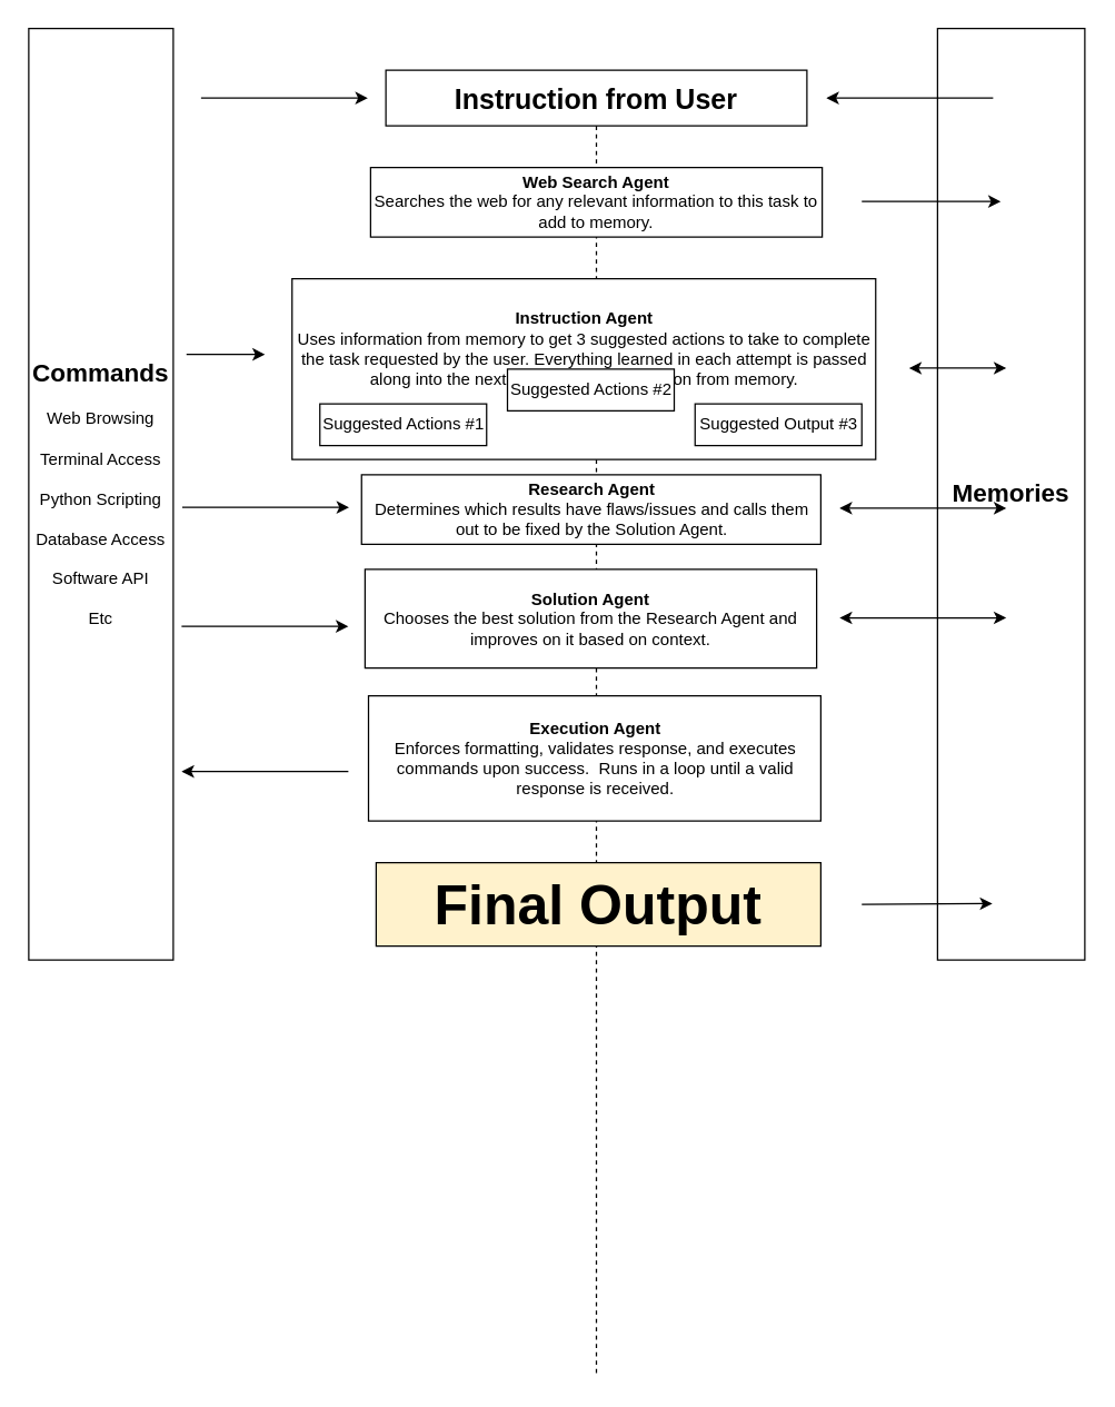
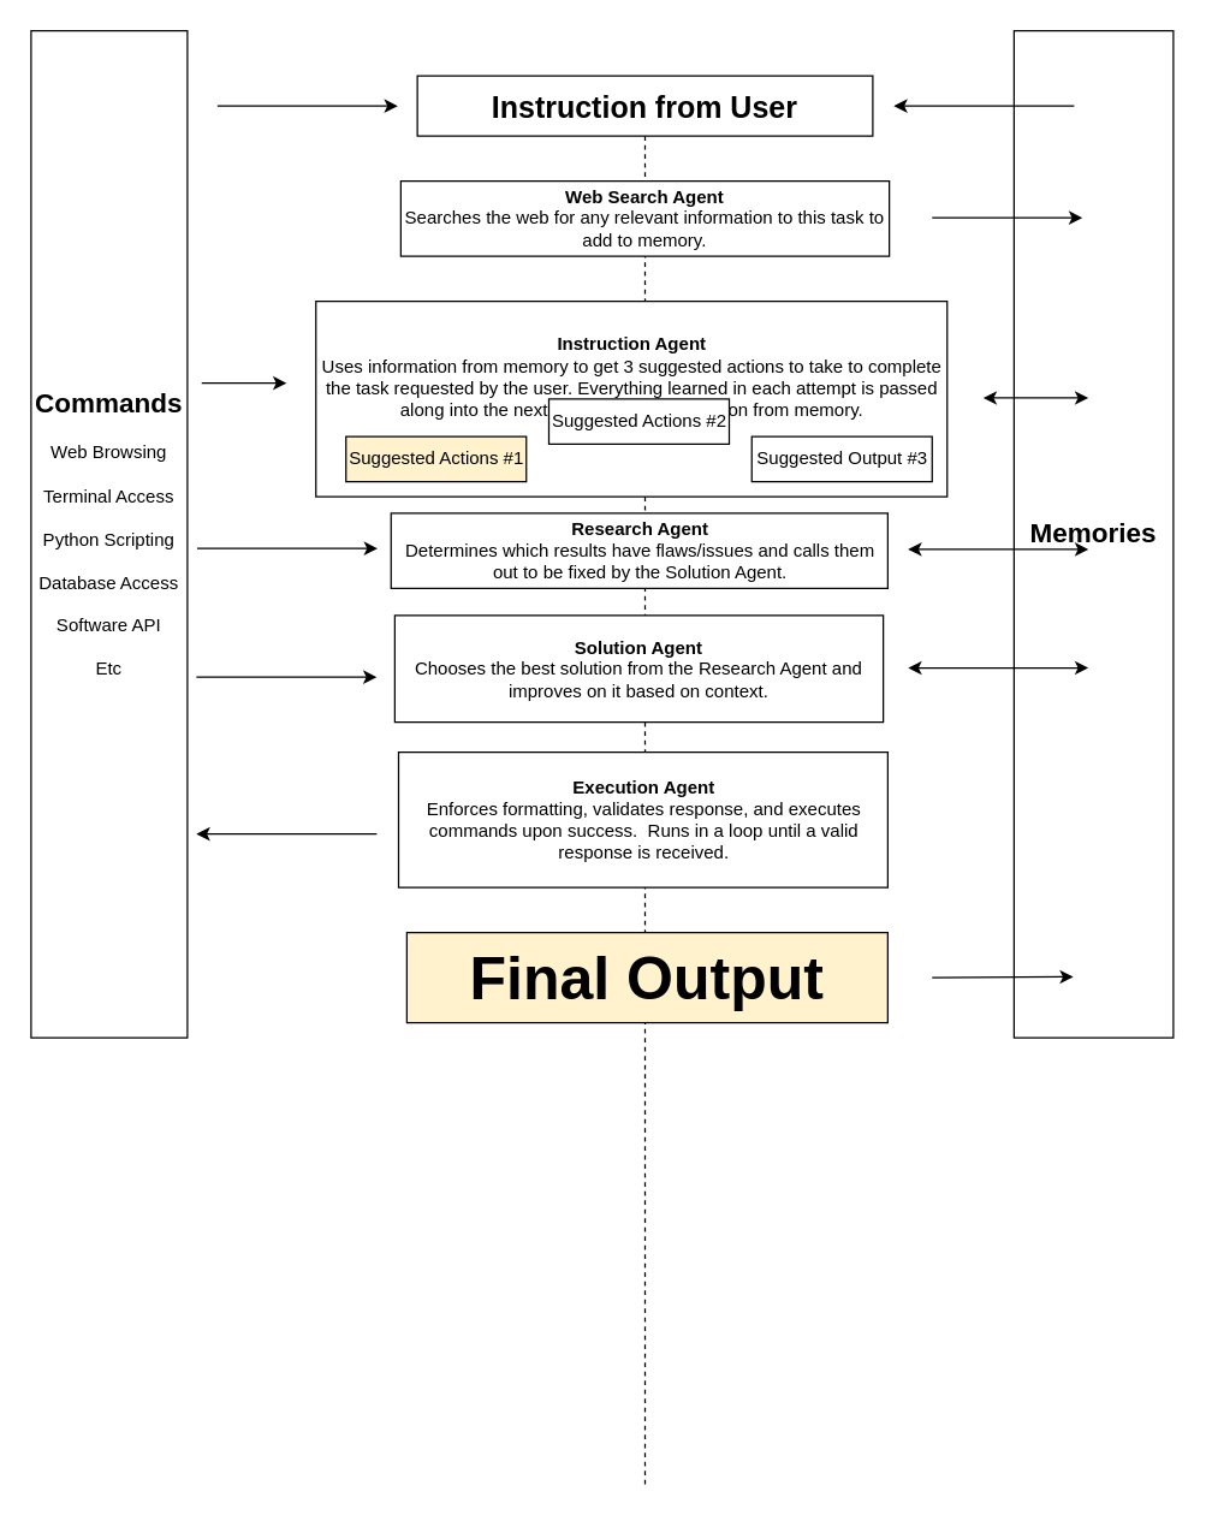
  <mxCell id="0" />
  <mxCell id="1" parent="0" />
  <mxCell id="2" value="Instruction from User" style="shape=umlLifeline;perimeter=lifelinePerimeter;whiteSpace=wrap;html=1;container=0;dropTarget=0;collapsible=0;recursiveResize=0;outlineConnect=0;portConstraint=eastwest;newEdgeStyle={&quot;edgeStyle&quot;:&quot;elbowEdgeStyle&quot;,&quot;elbow&quot;:&quot;vertical&quot;,&quot;curved&quot;:0,&quot;rounded&quot;:0};fontStyle=1;fontSize=20;" parent="1" vertex="1"><mxGeometry x="277" y="50" width="303" height="940" as="geometry" /></mxCell>
  <mxCell id="3" value="&lt;b&gt;Instruction Agent&lt;/b&gt;&lt;br&gt;Uses information from memory to get 3 suggested actions to take to complete the task requested by the user. Everything learned in each attempt is passed along into the next through context injection from memory.&lt;br&gt;&lt;br&gt;&lt;br&gt;" style="rounded=0;whiteSpace=wrap;html=1;" parent="1" vertex="1"><mxGeometry x="209.5" y="200" width="420" height="130" as="geometry" /></mxCell>
- <mxCell id="4" value="Suggested Actions #1" style="rounded=0;whiteSpace=wrap;html=1;" parent="1" vertex="1"><mxGeometry x="229.5" y="290" width="120" height="30" as="geometry" /></mxCell>
+ <mxCell id="4" value="Suggested Actions #1" style="rounded=0;whiteSpace=wrap;html=1;fillColor=#fff2cc;" parent="1" vertex="1"><mxGeometry x="229.5" y="290" width="120" height="30" as="geometry" /></mxCell>
  <mxCell id="5" value="Suggested Actions #2" style="rounded=0;whiteSpace=wrap;html=1;" parent="1" vertex="1"><mxGeometry x="364.5" y="265" width="120" height="30" as="geometry" /></mxCell>
  <mxCell id="6" value="Suggested Output #3" style="rounded=0;whiteSpace=wrap;html=1;" parent="1" vertex="1"><mxGeometry x="499.5" y="290" width="120" height="30" as="geometry" /></mxCell>
  <mxCell id="7" value="&lt;b&gt;Execution Agent&lt;/b&gt;&lt;br&gt;Enforces formatting, validates response, and executes commands upon success.&amp;nbsp; Runs in a loop until a valid response is received." style="rounded=0;whiteSpace=wrap;html=1;" parent="1" vertex="1"><mxGeometry x="264.5" y="500" width="325.5" height="90" as="geometry" /></mxCell>
  <mxCell id="8" value="&lt;b&gt;Research Agent&lt;/b&gt;&lt;br&gt;Determines which results have flaws/issues and calls them out to be fixed by the Solution Agent." style="rounded=0;whiteSpace=wrap;html=1;" parent="1" vertex="1"><mxGeometry x="259.5" y="341" width="330.5" height="50" as="geometry" /></mxCell>
  <mxCell id="9" value="&lt;b&gt;Solution Agent&lt;/b&gt;&lt;br&gt;Chooses the best solution from the Research Agent and improves on it based on context." style="rounded=0;whiteSpace=wrap;html=1;" parent="1" vertex="1"><mxGeometry x="262" y="409" width="325" height="71" as="geometry" /></mxCell>
  <mxCell id="10" value="Final Output" style="rounded=0;whiteSpace=wrap;html=1;fontStyle=1;fontSize=40;fillColor=#fff2cc;" parent="1" vertex="1"><mxGeometry x="270" y="620" width="320" height="60" as="geometry" /></mxCell>
  <mxCell id="11" value="&lt;b&gt;&lt;font style=&quot;font-size: 18px;&quot;&gt;Commands&lt;/font&gt;&lt;/b&gt;&lt;br&gt;&lt;br&gt;Web Browsing&lt;br&gt;&lt;br&gt;Terminal Access&lt;br&gt;&lt;br&gt;Python Scripting&lt;br&gt;&lt;br&gt;Database Access&lt;br&gt;&lt;br&gt;Software API&lt;br&gt;&lt;br&gt;Etc" style="rounded=0;whiteSpace=wrap;html=1;" parent="1" vertex="1"><mxGeometry x="20" y="20" width="104" height="670" as="geometry" /></mxCell>
  <mxCell id="12" value="&lt;b&gt;&lt;font style=&quot;font-size: 18px;&quot;&gt;Memories&lt;/font&gt;&lt;/b&gt;" style="rounded=0;whiteSpace=wrap;html=1;" parent="1" vertex="1"><mxGeometry x="674" y="20" width="106" height="670" as="geometry" /></mxCell>
  <mxCell id="13" value="" style="endArrow=classic;html=1;rounded=0;" parent="1" edge="1"><mxGeometry width="50" height="50" relative="1" as="geometry"><mxPoint x="144" y="70" as="sourcePoint" /><mxPoint x="264" y="70" as="targetPoint" /></mxGeometry></mxCell>
  <mxCell id="14" value="" style="endArrow=classic;html=1;rounded=0;" parent="1" edge="1"><mxGeometry width="50" height="50" relative="1" as="geometry"><mxPoint x="133.5" y="254.41" as="sourcePoint" /><mxPoint x="190" y="254.41" as="targetPoint" /></mxGeometry></mxCell>
  <mxCell id="15" value="" style="endArrow=classic;html=1;rounded=0;" parent="1" edge="1"><mxGeometry width="50" height="50" relative="1" as="geometry"><mxPoint x="130.5" y="364.41" as="sourcePoint" /><mxPoint x="250.5" y="364.41" as="targetPoint" /></mxGeometry></mxCell>
  <mxCell id="16" value="" style="endArrow=classic;html=1;rounded=0;" parent="1" edge="1"><mxGeometry width="50" height="50" relative="1" as="geometry"><mxPoint x="250" y="554.41" as="sourcePoint" /><mxPoint x="130" y="554.41" as="targetPoint" /></mxGeometry></mxCell>
  <mxCell id="17" value="" style="endArrow=classic;startArrow=classic;html=1;rounded=0;" parent="1" edge="1"><mxGeometry width="50" height="50" relative="1" as="geometry"><mxPoint x="603.5" y="365" as="sourcePoint" /><mxPoint x="723.5" y="365" as="targetPoint" /></mxGeometry></mxCell>
  <mxCell id="18" value="" style="endArrow=classic;startArrow=classic;html=1;rounded=0;" parent="1" edge="1"><mxGeometry width="50" height="50" relative="1" as="geometry"><mxPoint x="653.5" y="264.29" as="sourcePoint" /><mxPoint x="723.5" y="264.29" as="targetPoint" /></mxGeometry></mxCell>
  <mxCell id="19" value="" style="endArrow=classic;html=1;rounded=0;" parent="1" edge="1"><mxGeometry width="50" height="50" relative="1" as="geometry"><mxPoint x="714" y="70" as="sourcePoint" /><mxPoint x="594" y="70" as="targetPoint" /></mxGeometry></mxCell>
  <mxCell id="20" value="" style="endArrow=classic;startArrow=classic;html=1;rounded=0;" parent="1" edge="1"><mxGeometry width="50" height="50" relative="1" as="geometry"><mxPoint x="603.5" y="443.91" as="sourcePoint" /><mxPoint x="723.5" y="443.91" as="targetPoint" /></mxGeometry></mxCell>
  <mxCell id="21" value="" style="endArrow=classic;html=1;rounded=0;" parent="1" edge="1"><mxGeometry width="50" height="50" relative="1" as="geometry"><mxPoint x="619.5" y="650" as="sourcePoint" /><mxPoint x="713.5" y="649.41" as="targetPoint" /></mxGeometry></mxCell>
  <mxCell id="22" value="&lt;b&gt;Web Search Agent&lt;/b&gt;&lt;br&gt;Searches the web for any relevant information to this task to add to memory." style="rounded=0;whiteSpace=wrap;html=1;" parent="1" vertex="1"><mxGeometry x="266" y="120" width="325" height="50" as="geometry" /></mxCell>
  <mxCell id="23" value="" style="endArrow=classic;html=1;rounded=0;" parent="1" edge="1"><mxGeometry width="50" height="50" relative="1" as="geometry"><mxPoint x="130" y="450" as="sourcePoint" /><mxPoint x="250" y="450" as="targetPoint" /></mxGeometry></mxCell>
  <mxCell id="24" value="" style="endArrow=classic;html=1;rounded=0;" parent="1" edge="1"><mxGeometry width="50" height="50" relative="1" as="geometry"><mxPoint x="619.5" y="144.41" as="sourcePoint" /><mxPoint x="719.5" y="144.41" as="targetPoint" /><Array as="points"><mxPoint x="669.5" y="144.41" /></Array></mxGeometry></mxCell>
